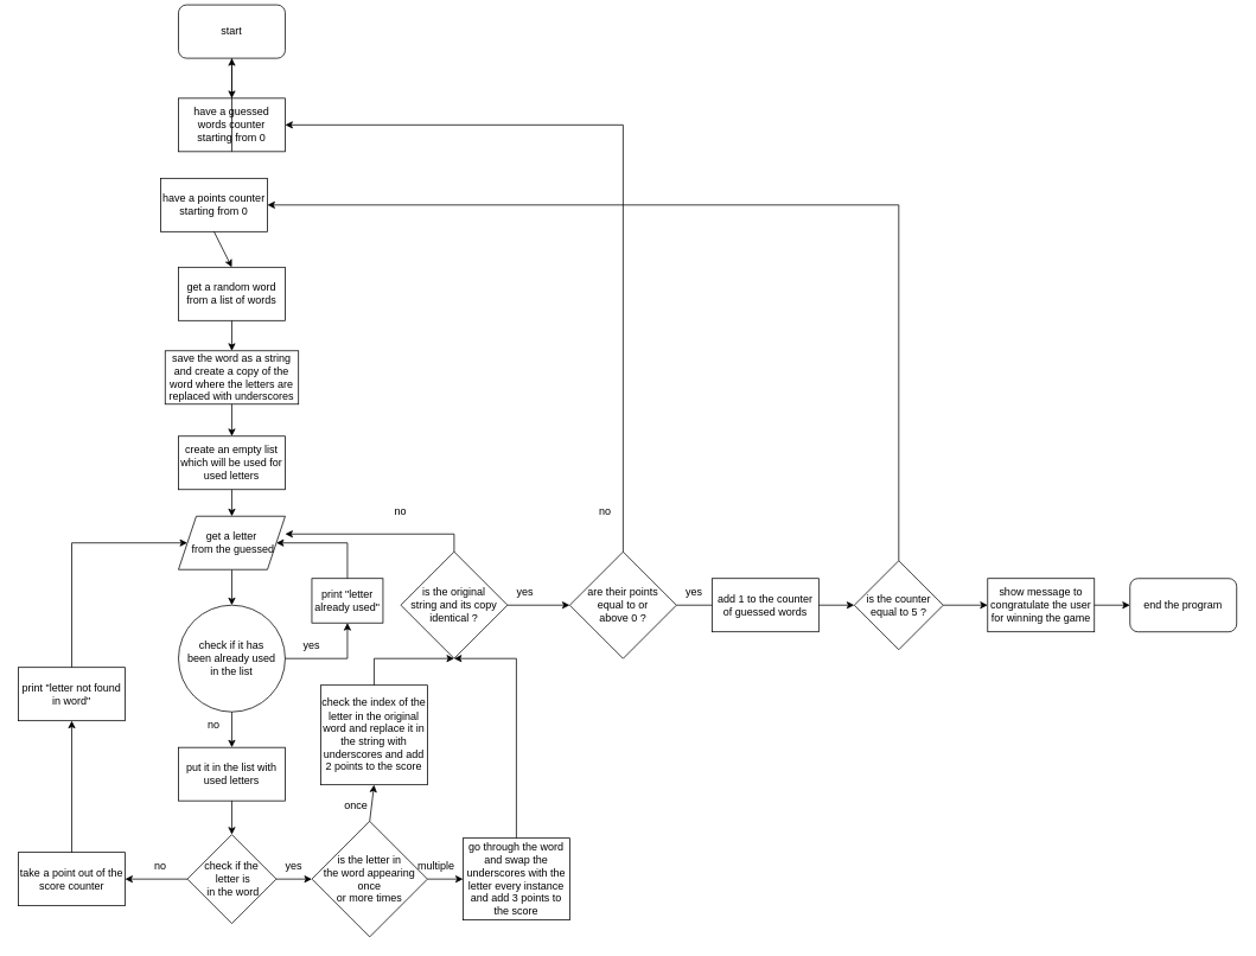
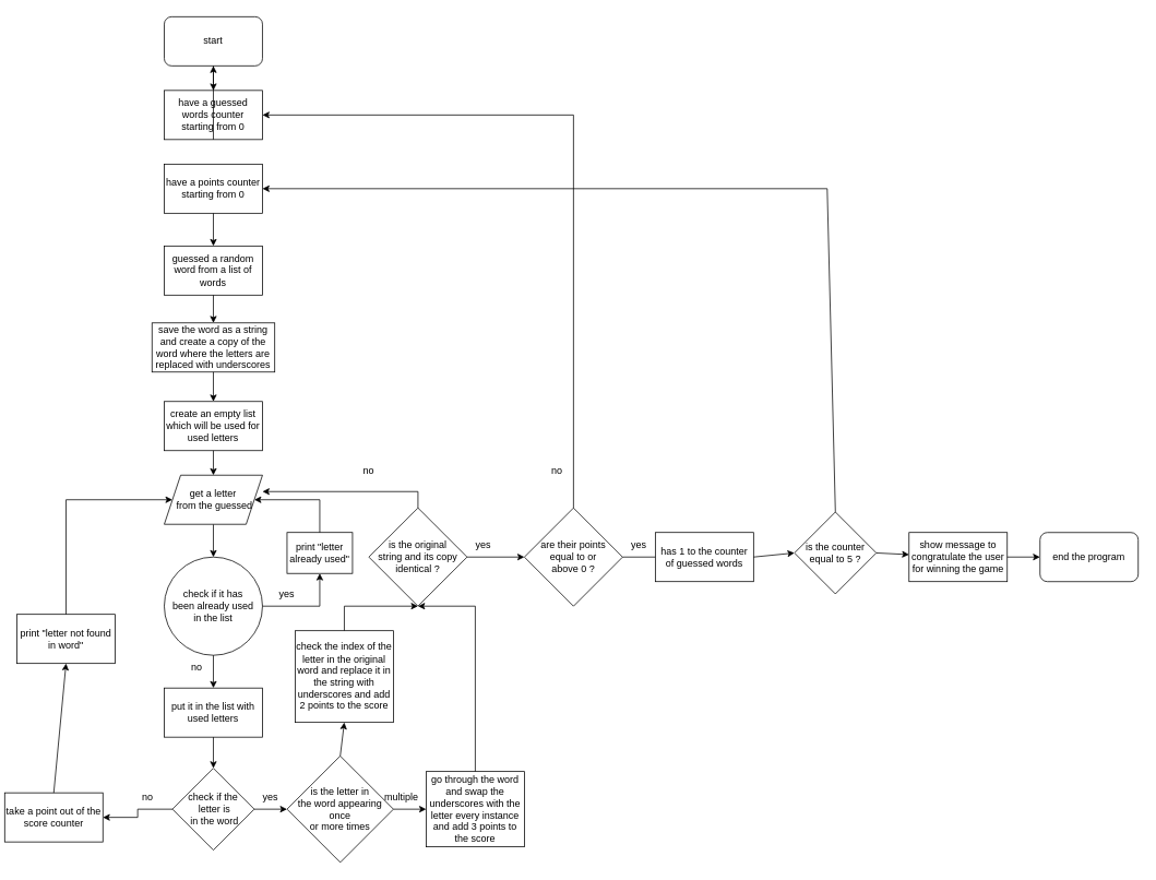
  <mxCell id="0" />
  <mxCell id="1" parent="0" />
- <mxCell id="2" value="start" style="rounded=1;whiteSpace=wrap;html=1;" parent="1" vertex="1"><mxGeometry x="200" y="5" width="120" height="60" as="geometry" /></mxCell>
+ <mxCell id="2" value="start" style="rounded=1;whiteSpace=wrap;html=1;" parent="1" vertex="1"><mxGeometry x="200" y="20" width="120" height="60" as="geometry" /></mxCell>
  <mxCell id="3" value="" style="endArrow=classic;html=1;rounded=0;exitX=0.5;exitY=1;exitDx=0;exitDy=0;" parent="1" source="2" edge="1"><mxGeometry width="50" height="50" relative="1" as="geometry"><mxPoint x="230" y="484" as="sourcePoint" /><mxPoint x="260" y="110" as="targetPoint" /></mxGeometry></mxCell>
- <mxCell id="4" value="get a random word from a list of words" style="rounded=0;whiteSpace=wrap;html=1;" parent="1" vertex="1"><mxGeometry x="200" y="300" width="120" height="60" as="geometry" /></mxCell>
+ <mxCell id="4" value="guessed a random word from a list of words" style="rounded=0;whiteSpace=wrap;html=1;" parent="1" vertex="1"><mxGeometry x="200" y="300" width="120" height="60" as="geometry" /></mxCell>
  <mxCell id="5" value="" style="edgeStyle=orthogonalEdgeStyle;rounded=0;orthogonalLoop=1;jettySize=auto;html=1;" parent="1" source="7" target="9" edge="1"><mxGeometry relative="1" as="geometry" /></mxCell>
  <mxCell id="6" value="" style="edgeStyle=orthogonalEdgeStyle;rounded=0;orthogonalLoop=1;jettySize=auto;html=1;" parent="1" source="7" target="10" edge="1"><mxGeometry relative="1" as="geometry" /></mxCell>
  <mxCell id="7" value="check if the&lt;br&gt;&amp;nbsp;letter is&lt;br&gt;&amp;nbsp;in the word" style="rhombus;whiteSpace=wrap;html=1;rounded=0;" parent="1" vertex="1"><mxGeometry x="210" y="938" width="100" height="100" as="geometry" /></mxCell>
  <mxCell id="8" value="" style="edgeStyle=orthogonalEdgeStyle;rounded=0;orthogonalLoop=1;jettySize=auto;html=1;" parent="1" source="9" target="32" edge="1"><mxGeometry relative="1" as="geometry" /></mxCell>
  <mxCell id="9" value="is the letter in &lt;br&gt;the word appearing once &lt;br&gt;or more times" style="rhombus;whiteSpace=wrap;html=1;rounded=0;" parent="1" vertex="1"><mxGeometry x="350" y="923" width="130" height="130" as="geometry" /></mxCell>
- <mxCell id="10" value="take a point out of the score counter" style="whiteSpace=wrap;html=1;rounded=0;" parent="1" vertex="1"><mxGeometry x="20" y="958" width="120" height="60" as="geometry" /></mxCell>
+ <mxCell id="10" value="take a point out of the score counter" style="whiteSpace=wrap;html=1;rounded=0;" parent="1" vertex="1"><mxGeometry x="5" y="968" width="120" height="60" as="geometry" /></mxCell>
  <mxCell id="11" value="put it in the list with used letters" style="whiteSpace=wrap;html=1;rounded=0;" parent="1" vertex="1"><mxGeometry x="200" y="840" width="120" height="60" as="geometry" /></mxCell>
  <mxCell id="12" value="check if it has &lt;br&gt;been already used &lt;br&gt;in the list" style="ellipse;whiteSpace=wrap;html=1;" parent="1" vertex="1"><mxGeometry x="200" y="680" width="120" height="120" as="geometry" /></mxCell>
  <mxCell id="13" value="" style="endArrow=classic;html=1;rounded=0;exitX=0.5;exitY=1;exitDx=0;exitDy=0;entryX=0.5;entryY=0;entryDx=0;entryDy=0;" parent="1" target="12" edge="1"><mxGeometry width="50" height="50" relative="1" as="geometry"><mxPoint x="260" y="640" as="sourcePoint" /><mxPoint x="270" y="790" as="targetPoint" /></mxGeometry></mxCell>
  <mxCell id="14" value="" style="endArrow=classic;html=1;rounded=0;entryX=0.5;entryY=1;entryDx=0;entryDy=0;" parent="1" target="59" edge="1"><mxGeometry width="50" height="50" relative="1" as="geometry"><mxPoint x="390" y="740" as="sourcePoint" /><mxPoint x="400" y="700" as="targetPoint" /></mxGeometry></mxCell>
  <mxCell id="15" value="" style="endArrow=classic;html=1;rounded=0;entryX=1;entryY=0.5;entryDx=0;entryDy=0;" parent="1" target="24" edge="1"><mxGeometry width="50" height="50" relative="1" as="geometry"><mxPoint x="390" y="610" as="sourcePoint" /><mxPoint x="320" y="610" as="targetPoint" /></mxGeometry></mxCell>
  <mxCell id="16" value="yes" style="text;html=1;strokeColor=none;fillColor=none;align=center;verticalAlign=middle;whiteSpace=wrap;rounded=0;" parent="1" vertex="1"><mxGeometry x="320" y="710" width="60" height="30" as="geometry" /></mxCell>
  <mxCell id="17" value="no" style="text;html=1;strokeColor=none;fillColor=none;align=center;verticalAlign=middle;whiteSpace=wrap;rounded=0;" parent="1" vertex="1"><mxGeometry x="210" y="800" width="60" height="30" as="geometry" /></mxCell>
  <mxCell id="18" value="" style="endArrow=classic;html=1;rounded=0;exitX=0.5;exitY=1;exitDx=0;exitDy=0;" parent="1" source="12" edge="1"><mxGeometry width="50" height="50" relative="1" as="geometry"><mxPoint x="220" y="840" as="sourcePoint" /><mxPoint x="260" y="840" as="targetPoint" /></mxGeometry></mxCell>
  <mxCell id="19" value="yes" style="text;html=1;strokeColor=none;fillColor=none;align=center;verticalAlign=middle;whiteSpace=wrap;rounded=0;" parent="1" vertex="1"><mxGeometry x="300" y="958" width="60" height="30" as="geometry" /></mxCell>
  <mxCell id="20" value="" style="endArrow=classic;html=1;rounded=0;exitX=0.5;exitY=1;exitDx=0;exitDy=0;entryX=0.5;entryY=0;entryDx=0;entryDy=0;" parent="1" source="11" target="7" edge="1"><mxGeometry width="50" height="50" relative="1" as="geometry"><mxPoint x="260" y="919" as="sourcePoint" /><mxPoint x="300" y="869" as="targetPoint" /></mxGeometry></mxCell>
  <mxCell id="21" value="no" style="text;html=1;strokeColor=none;fillColor=none;align=center;verticalAlign=middle;whiteSpace=wrap;rounded=0;" parent="1" vertex="1"><mxGeometry x="150" y="958" width="60" height="30" as="geometry" /></mxCell>
  <mxCell id="22" value="" style="endArrow=classic;html=1;rounded=0;exitX=0.5;exitY=0;exitDx=0;exitDy=0;entryX=0.5;entryY=1;entryDx=0;entryDy=0;" parent="1" source="10" target="61" edge="1"><mxGeometry width="50" height="50" relative="1" as="geometry"><mxPoint x="250" y="810" as="sourcePoint" /><mxPoint x="80" y="830" as="targetPoint" /></mxGeometry></mxCell>
  <mxCell id="23" value="" style="endArrow=classic;html=1;rounded=0;entryX=0;entryY=0.5;entryDx=0;entryDy=0;" parent="1" target="24" edge="1"><mxGeometry width="50" height="50" relative="1" as="geometry"><mxPoint x="80" y="610" as="sourcePoint" /><mxPoint x="200" y="610" as="targetPoint" /></mxGeometry></mxCell>
  <mxCell id="24" value="get a letter&lt;br&gt;&amp;nbsp;from the guessed" style="shape=parallelogram;perimeter=parallelogramPerimeter;whiteSpace=wrap;html=1;fixedSize=1;" parent="1" vertex="1"><mxGeometry x="200" y="580" width="120" height="60" as="geometry" /></mxCell>
  <mxCell id="25" value="save the word as a string and create a copy of the word where the letters are replaced with underscores" style="rounded=0;whiteSpace=wrap;html=1;" parent="1" vertex="1"><mxGeometry x="185" y="394" width="150" height="60" as="geometry" /></mxCell>
  <mxCell id="26" value="" style="endArrow=classic;html=1;rounded=0;exitX=0.5;exitY=1;exitDx=0;exitDy=0;entryX=0.5;entryY=0;entryDx=0;entryDy=0;" parent="1" source="4" target="25" edge="1"><mxGeometry width="50" height="50" relative="1" as="geometry"><mxPoint x="220" y="374" as="sourcePoint" /><mxPoint x="270" y="324" as="targetPoint" /></mxGeometry></mxCell>
  <mxCell id="27" value="" style="endArrow=classic;html=1;rounded=0;exitX=0.5;exitY=1;exitDx=0;exitDy=0;" parent="1" source="25" edge="1"><mxGeometry width="50" height="50" relative="1" as="geometry"><mxPoint x="220" y="450" as="sourcePoint" /><mxPoint x="260" y="490" as="targetPoint" /></mxGeometry></mxCell>
  <mxCell id="28" value="create an empty list which will be used for used letters" style="rounded=0;whiteSpace=wrap;html=1;" parent="1" vertex="1"><mxGeometry x="200" y="490" width="120" height="60" as="geometry" /></mxCell>
  <mxCell id="29" value="" style="endArrow=classic;html=1;rounded=0;exitX=0.5;exitY=1;exitDx=0;exitDy=0;entryX=0.5;entryY=0;entryDx=0;entryDy=0;" parent="1" source="28" target="24" edge="1"><mxGeometry width="50" height="50" relative="1" as="geometry"><mxPoint x="220" y="510" as="sourcePoint" /><mxPoint x="270" y="460" as="targetPoint" /></mxGeometry></mxCell>
  <mxCell id="30" value="check the index of the letter in the original word and replace it in the string with underscores and add 2 points to the score" style="whiteSpace=wrap;html=1;rounded=0;" parent="1" vertex="1"><mxGeometry x="360" y="770" width="120" height="112" as="geometry" /></mxCell>
  <mxCell id="31" value="" style="endArrow=classic;html=1;rounded=0;exitX=0.5;exitY=0;exitDx=0;exitDy=0;entryX=0.5;entryY=1;entryDx=0;entryDy=0;" parent="1" source="9" target="30" edge="1"><mxGeometry width="50" height="50" relative="1" as="geometry"><mxPoint x="220" y="980" as="sourcePoint" /><mxPoint x="270" y="930" as="targetPoint" /></mxGeometry></mxCell>
  <mxCell id="32" value="go through the word and swap the underscores with the letter every instance and add 3 points to the score" style="whiteSpace=wrap;html=1;rounded=0;" parent="1" vertex="1"><mxGeometry x="520" y="942" width="120" height="92" as="geometry" /></mxCell>
  <mxCell id="33" value="is the original &lt;br&gt;string and its copy identical ?" style="rhombus;whiteSpace=wrap;html=1;" parent="1" vertex="1"><mxGeometry x="450" y="620" width="120" height="120" as="geometry" /></mxCell>
  <mxCell id="34" value="" style="endArrow=classic;html=1;rounded=0;entryX=0.5;entryY=1;entryDx=0;entryDy=0;" parent="1" target="33" edge="1"><mxGeometry width="50" height="50" relative="1" as="geometry"><mxPoint x="580" y="740" as="sourcePoint" /><mxPoint x="290" y="740" as="targetPoint" /></mxGeometry></mxCell>
  <mxCell id="35" value="" style="endArrow=classic;html=1;rounded=0;entryX=0.5;entryY=1;entryDx=0;entryDy=0;" parent="1" target="33" edge="1"><mxGeometry width="50" height="50" relative="1" as="geometry"><mxPoint x="420" y="740" as="sourcePoint" /><mxPoint x="470" y="680" as="targetPoint" /></mxGeometry></mxCell>
  <mxCell id="36" value="" style="endArrow=classic;html=1;rounded=0;" parent="1" edge="1"><mxGeometry width="50" height="50" relative="1" as="geometry"><mxPoint x="510" y="600" as="sourcePoint" /><mxPoint x="320" y="600" as="targetPoint" /></mxGeometry></mxCell>
  <mxCell id="37" value="no" style="text;html=1;strokeColor=none;fillColor=none;align=center;verticalAlign=middle;whiteSpace=wrap;rounded=0;" parent="1" vertex="1"><mxGeometry x="420" y="560" width="60" height="30" as="geometry" /></mxCell>
  <mxCell id="38" value="" style="endArrow=classic;html=1;rounded=0;exitX=1;exitY=0.5;exitDx=0;exitDy=0;" parent="1" source="33" edge="1"><mxGeometry width="50" height="50" relative="1" as="geometry"><mxPoint x="390" y="790" as="sourcePoint" /><mxPoint x="640" y="680" as="targetPoint" /></mxGeometry></mxCell>
  <mxCell id="39" value="yes" style="text;html=1;strokeColor=none;fillColor=none;align=center;verticalAlign=middle;whiteSpace=wrap;rounded=0;" parent="1" vertex="1"><mxGeometry x="560" y="650" width="60" height="30" as="geometry" /></mxCell>
- <mxCell id="40" value="have a points counter starting from 0" style="rounded=0;whiteSpace=wrap;html=1;" parent="1" vertex="1"><mxGeometry x="180" y="200" width="120" height="60" as="geometry" /></mxCell>
+ <mxCell id="40" value="have a points counter starting from 0" style="rounded=0;whiteSpace=wrap;html=1;" parent="1" vertex="1"><mxGeometry x="200" y="200" width="120" height="60" as="geometry" /></mxCell>
  <mxCell id="41" value="" style="endArrow=classic;html=1;rounded=0;exitX=0.5;exitY=1;exitDx=0;exitDy=0;entryX=0.5;entryY=0;entryDx=0;entryDy=0;" parent="1" source="40" target="4" edge="1"><mxGeometry width="50" height="50" relative="1" as="geometry"><mxPoint x="390" y="220" as="sourcePoint" /><mxPoint x="440" y="170" as="targetPoint" /></mxGeometry></mxCell>
- <mxCell id="42" value="once" style="text;html=1;strokeColor=none;fillColor=none;align=center;verticalAlign=middle;whiteSpace=wrap;rounded=0;" parent="1" vertex="1"><mxGeometry x="370" y="890" width="60" height="30" as="geometry" /></mxCell>
  <mxCell id="43" value="multiple" style="text;html=1;strokeColor=none;fillColor=none;align=center;verticalAlign=middle;whiteSpace=wrap;rounded=0;" parent="1" vertex="1"><mxGeometry x="460" y="958" width="60" height="30" as="geometry" /></mxCell>
  <mxCell id="44" value="have a guessed words counter starting from 0" style="rounded=0;whiteSpace=wrap;html=1;" parent="1" vertex="1"><mxGeometry x="200" y="110" width="120" height="60" as="geometry" /></mxCell>
  <mxCell id="45" value="" style="endArrow=classic;html=1;rounded=0;exitX=0.5;exitY=1;exitDx=0;exitDy=0;" parent="1" source="44" target="2" edge="1"><mxGeometry width="50" height="50" relative="1" as="geometry"><mxPoint x="390" y="260" as="sourcePoint" /><mxPoint x="440" y="210" as="targetPoint" /></mxGeometry></mxCell>
- <mxCell id="46" value="add 1 to the counter of guessed words" style="rounded=0;whiteSpace=wrap;html=1;" parent="1" vertex="1"><mxGeometry x="800" y="650" width="120" height="60" as="geometry" /></mxCell>
+ <mxCell id="46" value="has 1 to the counter of guessed words" style="rounded=0;whiteSpace=wrap;html=1;" parent="1" vertex="1"><mxGeometry x="800" y="650" width="120" height="60" as="geometry" /></mxCell>
  <mxCell id="47" value="" style="endArrow=classic;html=1;rounded=0;exitX=1;exitY=0.5;exitDx=0;exitDy=0;entryX=0;entryY=0.5;entryDx=0;entryDy=0;" parent="1" source="46" target="48" edge="1"><mxGeometry width="50" height="50" relative="1" as="geometry"><mxPoint x="749" y="730" as="sourcePoint" /><mxPoint x="969" y="680" as="targetPoint" /></mxGeometry></mxCell>
- <mxCell id="48" value="is the counter equal to 5 ?" style="rhombus;whiteSpace=wrap;html=1;" parent="1" vertex="1"><mxGeometry x="960" y="630" width="100" height="100" as="geometry" /></mxCell>
+ <mxCell id="48" value="is the counter equal to 5 ?" style="rhombus;whiteSpace=wrap;html=1;" parent="1" vertex="1"><mxGeometry x="970" y="625" width="100" height="100" as="geometry" /></mxCell>
  <mxCell id="49" value="" style="endArrow=classic;html=1;rounded=0;entryX=1;entryY=0.5;entryDx=0;entryDy=0;" parent="1" target="40" edge="1"><mxGeometry width="50" height="50" relative="1" as="geometry"><mxPoint x="1010" y="230" as="sourcePoint" /><mxPoint x="680" y="300" as="targetPoint" /></mxGeometry></mxCell>
  <mxCell id="50" value="" style="endArrow=classic;html=1;rounded=0;exitX=1;exitY=0.5;exitDx=0;exitDy=0;" parent="1" source="48" target="51" edge="1"><mxGeometry width="50" height="50" relative="1" as="geometry"><mxPoint x="1070" y="680" as="sourcePoint" /><mxPoint x="1139" y="680" as="targetPoint" /></mxGeometry></mxCell>
  <mxCell id="51" value="show message to congratulate the user for winning the game" style="rounded=0;whiteSpace=wrap;html=1;" parent="1" vertex="1"><mxGeometry x="1110" y="650" width="120" height="60" as="geometry" /></mxCell>
  <mxCell id="52" value="" style="endArrow=classic;html=1;rounded=0;exitX=1;exitY=0.5;exitDx=0;exitDy=0;" parent="1" source="51" target="53" edge="1"><mxGeometry width="50" height="50" relative="1" as="geometry"><mxPoint x="889" y="630" as="sourcePoint" /><mxPoint x="1279" y="680" as="targetPoint" /></mxGeometry></mxCell>
  <mxCell id="53" value="end the program" style="rounded=1;whiteSpace=wrap;html=1;" parent="1" vertex="1"><mxGeometry x="1270" y="650" width="120" height="60" as="geometry" /></mxCell>
  <mxCell id="54" value="" style="edgeStyle=orthogonalEdgeStyle;rounded=0;orthogonalLoop=1;jettySize=auto;html=1;endArrow=none;" parent="1" source="55" target="46" edge="1"><mxGeometry relative="1" as="geometry" /></mxCell>
  <mxCell id="55" value="are their points &lt;br&gt;equal to or &lt;br&gt;above 0 ?" style="rhombus;whiteSpace=wrap;html=1;" parent="1" vertex="1"><mxGeometry x="640" y="620" width="120" height="120" as="geometry" /></mxCell>
  <mxCell id="56" value="yes" style="text;html=1;strokeColor=none;fillColor=none;align=center;verticalAlign=middle;whiteSpace=wrap;rounded=0;" parent="1" vertex="1"><mxGeometry x="750" y="650" width="60" height="30" as="geometry" /></mxCell>
  <mxCell id="57" value="" style="endArrow=classic;html=1;rounded=0;entryX=1;entryY=0.5;entryDx=0;entryDy=0;" parent="1" target="44" edge="1"><mxGeometry width="50" height="50" relative="1" as="geometry"><mxPoint x="700" y="140" as="sourcePoint" /><mxPoint x="620" y="230" as="targetPoint" /></mxGeometry></mxCell>
  <mxCell id="58" value="no" style="text;html=1;strokeColor=none;fillColor=none;align=center;verticalAlign=middle;whiteSpace=wrap;rounded=0;" parent="1" vertex="1"><mxGeometry x="650" y="560" width="60" height="30" as="geometry" /></mxCell>
  <mxCell id="59" value="print &quot;letter already used&quot;" style="rounded=0;whiteSpace=wrap;html=1;" parent="1" vertex="1"><mxGeometry x="350" y="650" width="80" height="50" as="geometry" /></mxCell>
  <mxCell id="60" value="" style="endArrow=none;html=1;rounded=0;exitX=0.5;exitY=0;exitDx=0;exitDy=0;" parent="1" source="59" edge="1"><mxGeometry width="50" height="50" relative="1" as="geometry"><mxPoint x="360" y="810" as="sourcePoint" /><mxPoint x="390" y="610" as="targetPoint" /></mxGeometry></mxCell>
  <mxCell id="61" value="print &quot;letter not found in word&quot;" style="rounded=0;whiteSpace=wrap;html=1;" parent="1" vertex="1"><mxGeometry x="20" y="750" width="120" height="60" as="geometry" /></mxCell>
  <mxCell id="62" value="" style="endArrow=none;html=1;rounded=0;exitX=0.5;exitY=0;exitDx=0;exitDy=0;" parent="1" source="61" edge="1"><mxGeometry width="50" height="50" relative="1" as="geometry"><mxPoint x="140" y="700" as="sourcePoint" /><mxPoint x="80" y="610" as="targetPoint" /></mxGeometry></mxCell>
  <mxCell id="63" value="" style="endArrow=none;html=1;rounded=0;exitX=0.5;exitY=0;exitDx=0;exitDy=0;" parent="1" source="32" edge="1"><mxGeometry width="50" height="50" relative="1" as="geometry"><mxPoint x="570" y="850" as="sourcePoint" /><mxPoint x="580" y="740" as="targetPoint" /></mxGeometry></mxCell>
  <mxCell id="64" value="" style="endArrow=none;html=1;rounded=0;exitX=1;exitY=0.5;exitDx=0;exitDy=0;" parent="1" source="12" edge="1"><mxGeometry width="50" height="50" relative="1" as="geometry"><mxPoint x="490" y="820" as="sourcePoint" /><mxPoint x="390" y="740" as="targetPoint" /></mxGeometry></mxCell>
  <mxCell id="65" value="" style="endArrow=none;html=1;rounded=0;entryX=0.5;entryY=0;entryDx=0;entryDy=0;" parent="1" target="30" edge="1"><mxGeometry width="50" height="50" relative="1" as="geometry"><mxPoint x="420" y="740" as="sourcePoint" /><mxPoint x="540" y="770" as="targetPoint" /></mxGeometry></mxCell>
  <mxCell id="66" value="" style="endArrow=none;html=1;rounded=0;entryX=0.5;entryY=0;entryDx=0;entryDy=0;" parent="1" target="33" edge="1"><mxGeometry width="50" height="50" relative="1" as="geometry"><mxPoint x="510" y="600" as="sourcePoint" /><mxPoint x="540" y="710" as="targetPoint" /></mxGeometry></mxCell>
  <mxCell id="67" value="" style="endArrow=none;html=1;rounded=0;exitX=0.5;exitY=0;exitDx=0;exitDy=0;" parent="1" source="55" edge="1"><mxGeometry width="50" height="50" relative="1" as="geometry"><mxPoint x="680" y="350" as="sourcePoint" /><mxPoint x="700" y="140" as="targetPoint" /></mxGeometry></mxCell>
  <mxCell id="68" value="" style="endArrow=none;html=1;rounded=0;exitX=0.5;exitY=0;exitDx=0;exitDy=0;" parent="1" source="48" edge="1"><mxGeometry width="50" height="50" relative="1" as="geometry"><mxPoint x="680" y="450" as="sourcePoint" /><mxPoint x="1010" y="230" as="targetPoint" /></mxGeometry></mxCell>
